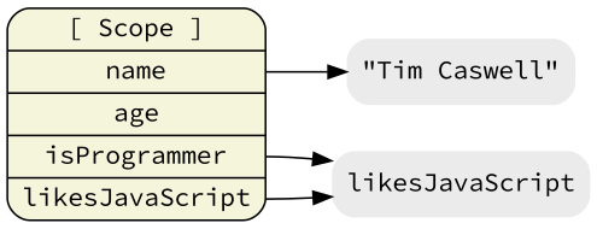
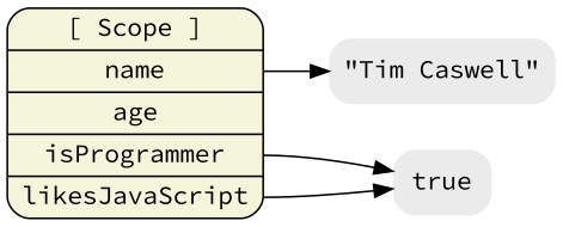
  digraph {
    fontname="Source Code Pro"
    rankdir=LR
    node [fillcolor=gray92 fontname="Source Code Pro" shape=plaintext style="filled,rounded"]
    edge [fontname="Source Code Pro"]
    n1 [fillcolor=beige label="<__proto__>[ Scope ]|<name>name|<age>age|<isProgrammer>isProgrammer|<likesJavaScript>likesJavaScript" shape=Mrecord style=filled]
    n2 [label="\"Tim Caswell\""]
-   n3 [label=likesJavaScript]
+   n3 [label=true]
    n1 -> n2 [tailport=name]
    n1 -> n3 [tailport=isProgrammer]
    n1 -> n3 [tailport=likesJavaScript]
  }
